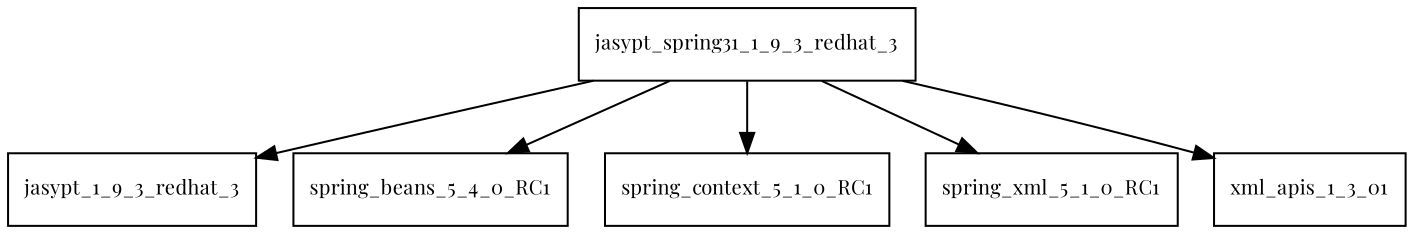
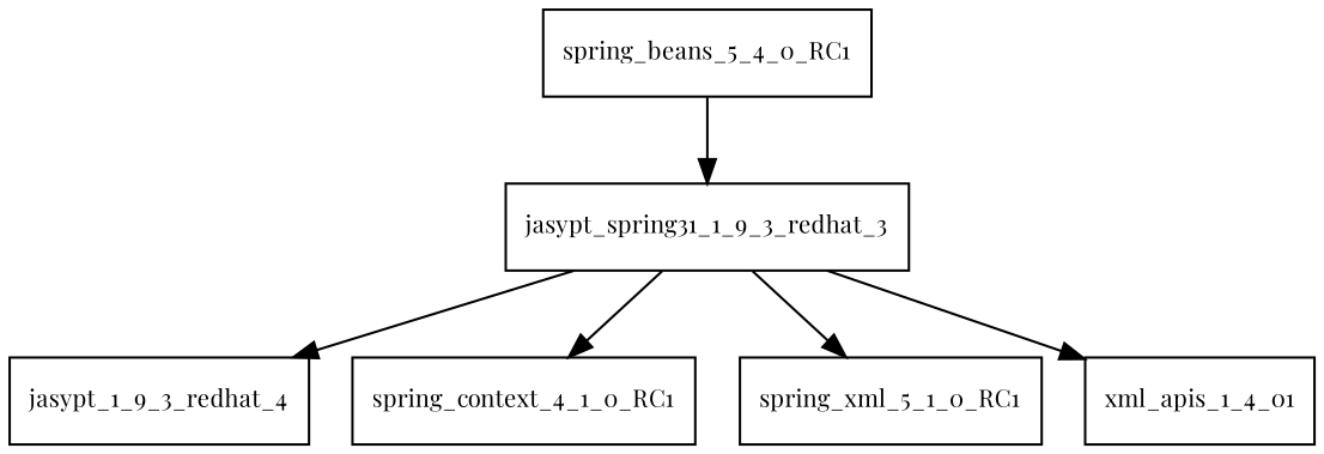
  digraph {
    fontname="Playfair Display"
    node [fontname="Playfair Display" fontsize=10.0 shape=box]
    edge [fontname="Playfair Display"]
    jasypt_spring31_1_9_3_redhat_3
-   jasypt_1_9_3_redhat_3
+   jasypt_1_9_3_redhat_3 [label=jasypt_1_9_3_redhat_4]
    n3 [label=spring_beans_5_4_0_RC1]
-   spring_context_5_1_0_RC1
+   spring_context_5_1_0_RC1 [label=spring_context_4_1_0_RC1]
    n5 [label=spring_xml_5_1_0_RC1]
-   xml_apis_1_4_01 [label=xml_apis_1_3_01]
+   xml_apis_1_4_01
    jasypt_spring31_1_9_3_redhat_3 -> jasypt_1_9_3_redhat_3
-   jasypt_spring31_1_9_3_redhat_3 -> n3
+   n3 -> jasypt_spring31_1_9_3_redhat_3
    jasypt_spring31_1_9_3_redhat_3 -> spring_context_5_1_0_RC1
    jasypt_spring31_1_9_3_redhat_3 -> n5
    jasypt_spring31_1_9_3_redhat_3 -> xml_apis_1_4_01
  }
